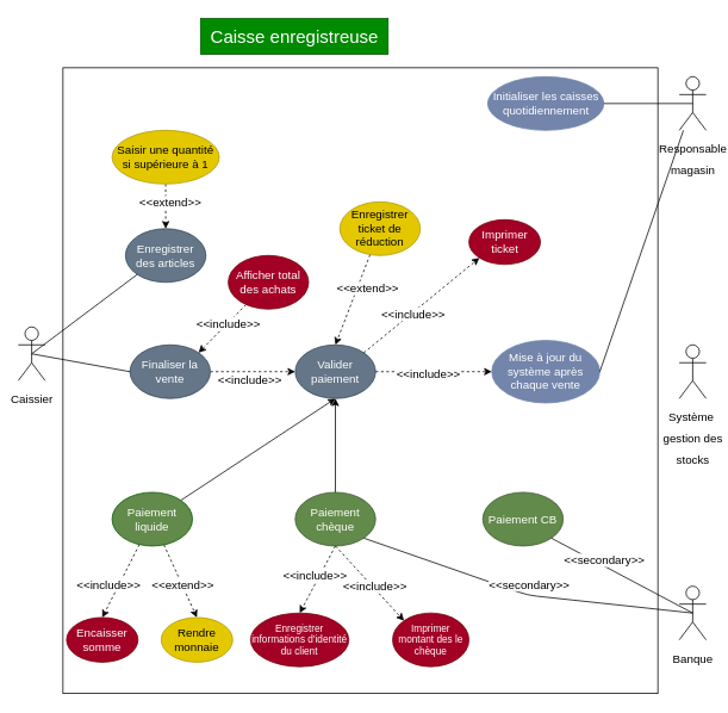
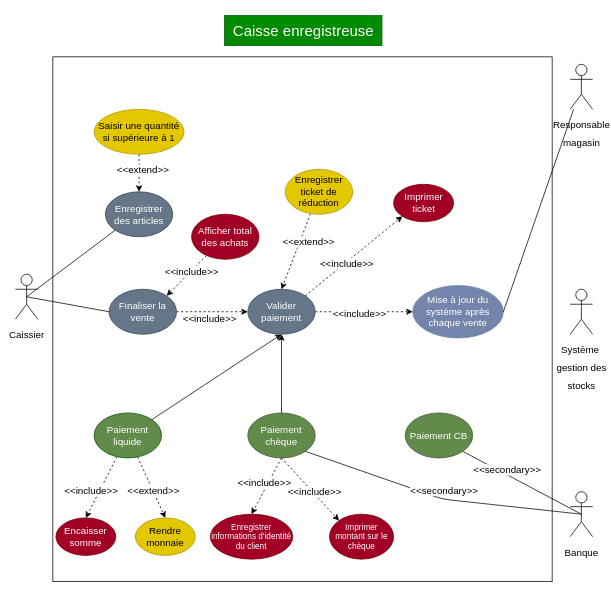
  <mxCell id="0" />
  <mxCell id="1" parent="0" />
  <mxCell id="2" value="" style="whiteSpace=wrap;html=1;fillColor=none;movable=0;resizable=0;rotatable=0;deletable=0;editable=0;connectable=0;" parent="1" vertex="1"><mxGeometry x="70" y="75" width="666" height="700" as="geometry" /></mxCell>
- <mxCell id="3" value="Caisse enregistreuse" style="text;html=1;align=center;verticalAlign=middle;resizable=0;points=[];autosize=1;strokeColor=#005700;fillColor=#008a00;fontColor=#ffffff;fontSize=20;fontStyle=0" parent="1" vertex="1"><mxGeometry x="224" y="20" width="210" height="40" as="geometry" /></mxCell>
+ <mxCell id="3" value="Caisse enregistreuse" style="text;html=1;align=center;verticalAlign=middle;resizable=0;points=[];autosize=1;strokeColor=#005700;fillColor=#008a00;fontColor=#ffffff;fontSize=20;fontStyle=0" parent="1" vertex="1"><mxGeometry x="299" y="20" width="210" height="40" as="geometry" /></mxCell>
  <mxCell id="4" value="&lt;font style=&quot;font-size: 13px;&quot;&gt;Caissier&lt;/font&gt;" style="shape=umlActor;verticalLabelPosition=bottom;verticalAlign=top;html=1;outlineConnect=0;fontSize=20;fillColor=none;" parent="1" vertex="1"><mxGeometry x="20" y="365" width="30" height="60" as="geometry" /></mxCell>
  <mxCell id="5" value="&lt;font style=&quot;font-size: 13px;&quot;&gt;Banque&lt;/font&gt;" style="shape=umlActor;verticalLabelPosition=bottom;verticalAlign=top;html=1;outlineConnect=0;fontSize=20;fillColor=none;" parent="1" vertex="1"><mxGeometry x="760" y="655" width="30" height="60" as="geometry" /></mxCell>
  <mxCell id="6" value="&lt;font style=&quot;font-size: 13px;&quot;&gt;Système&amp;nbsp;&lt;br&gt;gestion des&lt;br&gt;stocks&lt;/font&gt;" style="shape=umlActor;verticalLabelPosition=bottom;verticalAlign=top;html=1;outlineConnect=0;fontSize=20;fillColor=none;" parent="1" vertex="1"><mxGeometry x="760" y="385" width="30" height="60" as="geometry" /></mxCell>
  <mxCell id="7" value="&lt;font style=&quot;font-size: 13px;&quot;&gt;Responsable&lt;br&gt;magasin&lt;/font&gt;" style="shape=umlActor;verticalLabelPosition=bottom;verticalAlign=top;html=1;outlineConnect=0;fontSize=20;fillColor=none;" parent="1" vertex="1"><mxGeometry x="760" y="85" width="30" height="60" as="geometry" /></mxCell>
  <mxCell id="8" value="Enregistrer des articles" style="ellipse;whiteSpace=wrap;html=1;fontSize=13;fillColor=#647687;fontColor=#ffffff;strokeColor=#314354;" parent="1" vertex="1"><mxGeometry x="140" y="255" width="90" height="60" as="geometry" /></mxCell>
  <mxCell id="9" style="edgeStyle=none;html=1;entryX=1;entryY=0;entryDx=0;entryDy=0;fontSize=13;dashed=1;" parent="1" source="51" target="13" edge="1"><mxGeometry relative="1" as="geometry" /></mxCell>
  <mxCell id="10" value="&amp;lt;&amp;lt;include&amp;gt;&amp;gt;" style="edgeLabel;html=1;align=center;verticalAlign=middle;resizable=0;points=[];fontSize=13;" parent="9" vertex="1" connectable="0"><mxGeometry x="-0.452" relative="1" as="geometry"><mxPoint x="-6" y="6" as="offset" /></mxGeometry></mxCell>
  <mxCell id="11" style="edgeStyle=none;html=1;entryX=0;entryY=0.5;entryDx=0;entryDy=0;dashed=1;" parent="1" source="13" target="28" edge="1"><mxGeometry relative="1" as="geometry" /></mxCell>
  <mxCell id="12" value="&amp;lt;&amp;lt;include&amp;gt;&amp;gt;" style="edgeLabel;html=1;align=center;verticalAlign=middle;resizable=0;points=[];fontSize=13;" parent="11" vertex="1" connectable="0"><mxGeometry x="-0.307" y="1" relative="1" as="geometry"><mxPoint x="10" y="9" as="offset" /></mxGeometry></mxCell>
  <mxCell id="13" value="Finaliser la vente" style="ellipse;whiteSpace=wrap;html=1;fontSize=13;fillColor=#647687;fontColor=#ffffff;strokeColor=#314354;" parent="1" vertex="1"><mxGeometry x="145" y="385" width="90" height="60" as="geometry" /></mxCell>
  <mxCell id="14" style="edgeStyle=none;html=1;entryX=0.5;entryY=0;entryDx=0;entryDy=0;fontSize=13;dashed=1;" parent="1" source="16" target="28" edge="1"><mxGeometry relative="1" as="geometry"><mxPoint x="175" y="415" as="targetPoint" /></mxGeometry></mxCell>
  <mxCell id="15" value="&amp;lt;&amp;lt;extend&amp;gt;&amp;gt;" style="edgeLabel;html=1;align=center;verticalAlign=middle;resizable=0;points=[];fontSize=13;" parent="14" vertex="1" connectable="0"><mxGeometry x="-0.517" y="-2" relative="1" as="geometry"><mxPoint x="8" y="14" as="offset" /></mxGeometry></mxCell>
  <mxCell id="16" value="Enregistrer ticket de réduction" style="ellipse;whiteSpace=wrap;html=1;fontSize=13;fillColor=#e3c800;fontColor=#000000;strokeColor=#B09500;" parent="1" vertex="1"><mxGeometry x="380" y="225" width="90" height="60" as="geometry" /></mxCell>
  <mxCell id="17" style="edgeStyle=none;html=1;fontSize=13;entryX=0.5;entryY=1;entryDx=0;entryDy=0;" parent="1" source="22" target="28" edge="1"><mxGeometry relative="1" as="geometry" /></mxCell>
  <mxCell id="18" style="edgeStyle=none;html=1;entryX=0.5;entryY=0;entryDx=0;entryDy=0;dashed=1;fontSize=13;" parent="1" source="22" target="40" edge="1"><mxGeometry relative="1" as="geometry" /></mxCell>
  <mxCell id="19" value="&amp;lt;&amp;lt;include&amp;gt;&amp;gt;" style="edgeLabel;html=1;align=center;verticalAlign=middle;resizable=0;points=[];fontSize=13;" parent="18" vertex="1" connectable="0"><mxGeometry x="-0.49" relative="1" as="geometry"><mxPoint x="-25" y="24" as="offset" /></mxGeometry></mxCell>
  <mxCell id="20" style="edgeStyle=none;html=1;entryX=0.5;entryY=0;entryDx=0;entryDy=0;dashed=1;fontSize=13;" parent="1" source="22" target="41" edge="1"><mxGeometry relative="1" as="geometry" /></mxCell>
  <mxCell id="21" value="&amp;lt;&amp;lt;extend&amp;gt;&amp;gt;" style="edgeLabel;html=1;align=center;verticalAlign=middle;resizable=0;points=[];fontSize=13;" parent="20" vertex="1" connectable="0"><mxGeometry x="-0.531" relative="1" as="geometry"><mxPoint x="12" y="25" as="offset" /></mxGeometry></mxCell>
  <mxCell id="22" value="Paiement liquide" style="ellipse;whiteSpace=wrap;html=1;fontSize=13;fillColor=#628A4B;fontColor=#ffffff;strokeColor=#005700;" parent="1" vertex="1"><mxGeometry x="125" y="550" width="90" height="60" as="geometry" /></mxCell>
  <mxCell id="23" style="edgeStyle=none;html=1;entryX=0.5;entryY=1;entryDx=0;entryDy=0;fontSize=13;exitX=0.5;exitY=0;exitDx=0;exitDy=0;" parent="1" source="26" target="28" edge="1"><mxGeometry relative="1" as="geometry" /></mxCell>
  <mxCell id="24" style="edgeStyle=none;html=1;entryX=0.5;entryY=0;entryDx=0;entryDy=0;fontSize=13;dashed=1;exitX=0.5;exitY=1;exitDx=0;exitDy=0;" parent="1" source="26" target="42" edge="1"><mxGeometry relative="1" as="geometry" /></mxCell>
  <mxCell id="25" value="&amp;lt;&amp;lt;include&amp;gt;&amp;gt;" style="edgeLabel;html=1;align=center;verticalAlign=middle;resizable=0;points=[];fontSize=13;" parent="24" vertex="1" connectable="0"><mxGeometry x="-0.528" y="-2" relative="1" as="geometry"><mxPoint x="-12" y="16" as="offset" /></mxGeometry></mxCell>
  <mxCell id="26" value="Paiement chèque" style="ellipse;whiteSpace=wrap;html=1;fontSize=13;fillColor=#628A4B;fontColor=#ffffff;strokeColor=#3A5431;" parent="1" vertex="1"><mxGeometry x="330" y="550" width="90" height="60" as="geometry" /></mxCell>
  <mxCell id="27" value="Paiement CB" style="ellipse;whiteSpace=wrap;html=1;fontSize=13;fillColor=#628A4B;fontColor=#ffffff;strokeColor=#3A5431;" parent="1" vertex="1"><mxGeometry x="540" y="550" width="90" height="60" as="geometry" /></mxCell>
  <mxCell id="28" value="Valider paiement" style="ellipse;whiteSpace=wrap;html=1;fontSize=13;fillColor=#647687;fontColor=#ffffff;strokeColor=#314354;" parent="1" vertex="1"><mxGeometry x="330" y="385" width="90" height="60" as="geometry" /></mxCell>
  <mxCell id="29" value="" style="endArrow=none;html=1;fontSize=13;entryX=0.5;entryY=0.5;entryDx=0;entryDy=0;entryPerimeter=0;exitX=1;exitY=1;exitDx=0;exitDy=0;" parent="1" source="27" target="5" edge="1"><mxGeometry width="50" height="50" relative="1" as="geometry"><mxPoint x="420" y="180" as="sourcePoint" /><mxPoint x="775" y="110" as="targetPoint" /></mxGeometry></mxCell>
  <mxCell id="30" value="&amp;lt;&amp;lt;secondary&amp;gt;&amp;gt;" style="edgeLabel;html=1;align=center;verticalAlign=middle;resizable=0;points=[];fontSize=13;" parent="29" vertex="1" connectable="0"><mxGeometry x="0.266" y="-1" relative="1" as="geometry"><mxPoint x="-41" y="-29" as="offset" /></mxGeometry></mxCell>
  <mxCell id="31" value="" style="endArrow=none;html=1;fontSize=13;entryX=0.5;entryY=0.5;entryDx=0;entryDy=0;entryPerimeter=0;exitX=1;exitY=1;exitDx=0;exitDy=0;" parent="1" source="26" target="5" edge="1"><mxGeometry width="50" height="50" relative="1" as="geometry"><mxPoint x="435" y="245" as="sourcePoint" /><mxPoint x="790" y="175" as="targetPoint" /><Array as="points"><mxPoint x="590" y="665" /></Array></mxGeometry></mxCell>
  <mxCell id="32" value="&amp;lt;&amp;lt;secondary&amp;gt;&amp;gt;" style="edgeLabel;html=1;align=center;verticalAlign=middle;resizable=0;points=[];fontSize=13;" parent="31" vertex="1" connectable="0"><mxGeometry x="0.266" y="-1" relative="1" as="geometry"><mxPoint x="-45" y="-19" as="offset" /></mxGeometry></mxCell>
  <mxCell id="33" value="" style="endArrow=none;html=1;fontSize=13;entryX=0.5;entryY=0.5;entryDx=0;entryDy=0;exitX=0;exitY=1;exitDx=0;exitDy=0;entryPerimeter=0;" parent="1" source="8" target="4" edge="1"><mxGeometry width="50" height="50" relative="1" as="geometry"><mxPoint x="665" y="390" as="sourcePoint" /><mxPoint x="760" y="420" as="targetPoint" /></mxGeometry></mxCell>
  <mxCell id="34" value="" style="endArrow=none;html=1;fontSize=13;entryX=0.5;entryY=0.5;entryDx=0;entryDy=0;entryPerimeter=0;exitX=0;exitY=0.5;exitDx=0;exitDy=0;" parent="1" source="13" target="4" edge="1"><mxGeometry width="50" height="50" relative="1" as="geometry"><mxPoint x="150" y="385" as="sourcePoint" /><mxPoint x="748.18" y="499.79" as="targetPoint" /></mxGeometry></mxCell>
- <mxCell id="35" value="Initialiser les caisses quotidiennement" style="ellipse;whiteSpace=wrap;html=1;fontSize=13;fillColor=#7385AB;strokeColor=#7385AB;fontColor=#ffffff;" parent="1" vertex="1"><mxGeometry x="545.5" y="85" width="130" height="60" as="geometry" /></mxCell>
- <mxCell id="36" value="" style="endArrow=none;html=1;fontSize=13;entryX=0.5;entryY=0.5;entryDx=0;entryDy=0;exitX=1;exitY=0.5;exitDx=0;exitDy=0;entryPerimeter=0;" parent="1" source="35" target="7" edge="1"><mxGeometry width="50" height="50" relative="1" as="geometry"><mxPoint x="630" y="125.003" as="sourcePoint" /><mxPoint x="788.18" y="203.79" as="targetPoint" /></mxGeometry></mxCell>
  <mxCell id="37" style="edgeStyle=none;html=1;entryX=0.5;entryY=0;entryDx=0;entryDy=0;dashed=1;fontSize=13;" parent="1" source="39" target="8" edge="1"><mxGeometry relative="1" as="geometry" /></mxCell>
  <mxCell id="38" value="&amp;lt;&amp;lt;extend&amp;gt;&amp;gt;" style="edgeLabel;html=1;align=center;verticalAlign=middle;resizable=0;points=[];fontSize=13;" parent="37" vertex="1" connectable="0"><mxGeometry x="-0.515" y="1" relative="1" as="geometry"><mxPoint x="3" y="8" as="offset" /></mxGeometry></mxCell>
  <mxCell id="39" value="Saisir une quantité si supérieure à 1" style="ellipse;whiteSpace=wrap;html=1;fontSize=13;fillColor=#e3c800;fontColor=#000000;strokeColor=#B09500;" parent="1" vertex="1"><mxGeometry x="125" y="145" width="120" height="60" as="geometry" /></mxCell>
  <mxCell id="40" value="Encaisser somme" style="ellipse;whiteSpace=wrap;html=1;fontSize=13;fillColor=#a20025;fontColor=#ffffff;strokeColor=#6F0000;" parent="1" vertex="1"><mxGeometry x="74" y="690" width="80" height="50" as="geometry" /></mxCell>
  <mxCell id="41" value="Rendre monnaie" style="ellipse;whiteSpace=wrap;html=1;fontSize=13;fillColor=#e3c800;fontColor=#000000;strokeColor=#B09500;" parent="1" vertex="1"><mxGeometry x="180" y="690" width="80" height="50" as="geometry" /></mxCell>
  <mxCell id="42" value="Enregistrer informations d'identité du client" style="ellipse;whiteSpace=wrap;html=1;fontSize=11;fillColor=#a20025;fontColor=#ffffff;strokeColor=#6F0000;" parent="1" vertex="1"><mxGeometry x="280" y="685" width="110" height="60" as="geometry" /></mxCell>
- <mxCell id="43" value="Imprimer montant des le chèque" style="ellipse;whiteSpace=wrap;html=1;fontSize=11;fillColor=#a20025;fontColor=#ffffff;strokeColor=#6F0000;" parent="1" vertex="1"><mxGeometry x="439" y="685" width="85.5" height="60" as="geometry" /></mxCell>
+ <mxCell id="43" value="Imprimer montant sur le chèque" style="ellipse;whiteSpace=wrap;html=1;fontSize=11;fillColor=#a20025;fontColor=#ffffff;strokeColor=#6F0000;" parent="1" vertex="1"><mxGeometry x="439" y="685" width="85.5" height="60" as="geometry" /></mxCell>
  <mxCell id="44" style="edgeStyle=none;html=1;entryX=0;entryY=0;entryDx=0;entryDy=0;fontSize=13;dashed=1;exitX=0.5;exitY=1;exitDx=0;exitDy=0;" parent="1" source="26" target="43" edge="1"><mxGeometry relative="1" as="geometry"><mxPoint x="292.764" y="758.686" as="sourcePoint" /><mxPoint x="360" y="730" as="targetPoint" /></mxGeometry></mxCell>
  <mxCell id="45" value="&amp;lt;&amp;lt;include&amp;gt;&amp;gt;" style="edgeLabel;html=1;align=center;verticalAlign=middle;resizable=0;points=[];fontSize=13;" parent="44" vertex="1" connectable="0"><mxGeometry x="-0.528" y="-2" relative="1" as="geometry"><mxPoint x="27" y="23" as="offset" /></mxGeometry></mxCell>
  <mxCell id="46" style="edgeStyle=none;html=1;entryX=0;entryY=1;entryDx=0;entryDy=0;dashed=1;fontSize=11;exitX=1;exitY=0;exitDx=0;exitDy=0;" parent="1" source="28" target="50" edge="1"><mxGeometry relative="1" as="geometry"><mxPoint x="570.005" y="404.996" as="sourcePoint" /></mxGeometry></mxCell>
  <mxCell id="47" value="&amp;lt;&amp;lt;include&amp;gt;&amp;gt;" style="edgeLabel;html=1;align=center;verticalAlign=middle;resizable=0;points=[];fontSize=13;" parent="46" vertex="1" connectable="0"><mxGeometry x="-0.478" y="1" relative="1" as="geometry"><mxPoint x="21" y="-15" as="offset" /></mxGeometry></mxCell>
  <mxCell id="48" style="edgeStyle=none;html=1;entryX=0;entryY=0.5;entryDx=0;entryDy=0;dashed=1;exitX=1;exitY=0.5;exitDx=0;exitDy=0;" edge="1" parent="1" source="28" target="52"><mxGeometry relative="1" as="geometry"><mxPoint x="560" y="415" as="sourcePoint" /></mxGeometry></mxCell>
  <mxCell id="49" value="&amp;lt;&amp;lt;include&amp;gt;&amp;gt;" style="edgeLabel;html=1;align=center;verticalAlign=middle;resizable=0;points=[];fontSize=13;" vertex="1" connectable="0" parent="48"><mxGeometry x="-0.323" y="-2" relative="1" as="geometry"><mxPoint x="14" y="-1" as="offset" /></mxGeometry></mxCell>
  <mxCell id="50" value="Imprimer ticket" style="ellipse;whiteSpace=wrap;html=1;fontSize=13;fillColor=#a20025;fontColor=#ffffff;strokeColor=#6F0000;" parent="1" vertex="1"><mxGeometry x="524.5" y="245" width="80" height="50" as="geometry" /></mxCell>
  <mxCell id="51" value="Afficher total des achats" style="ellipse;whiteSpace=wrap;html=1;fontSize=13;fillColor=#a20025;fontColor=#ffffff;strokeColor=#6F0000;" parent="1" vertex="1"><mxGeometry x="255" y="285" width="90" height="60" as="geometry" /></mxCell>
  <mxCell id="52" value="Mise à jour du système après chaque vente" style="ellipse;whiteSpace=wrap;html=1;fontSize=13;fillColor=#7385AB;fontColor=#ffffff;strokeColor=#7385AB;" parent="1" vertex="1"><mxGeometry x="550" y="380" width="121" height="70" as="geometry" /></mxCell>
  <mxCell id="53" value="" style="endArrow=none;html=1;fontSize=13;exitX=1;exitY=0.5;exitDx=0;exitDy=0;" parent="1" target="7" edge="1" source="52"><mxGeometry width="50" height="50" relative="1" as="geometry"><mxPoint x="650" y="449.41" as="sourcePoint" /><mxPoint x="786" y="449.41" as="targetPoint" /></mxGeometry></mxCell>
